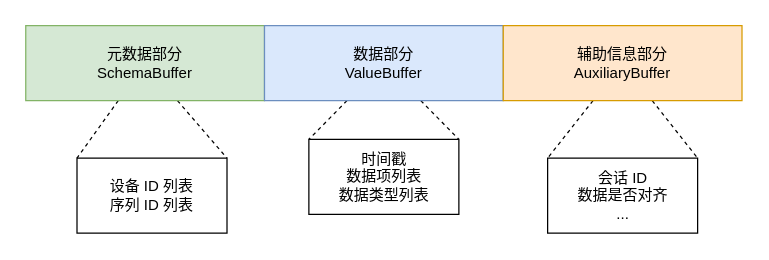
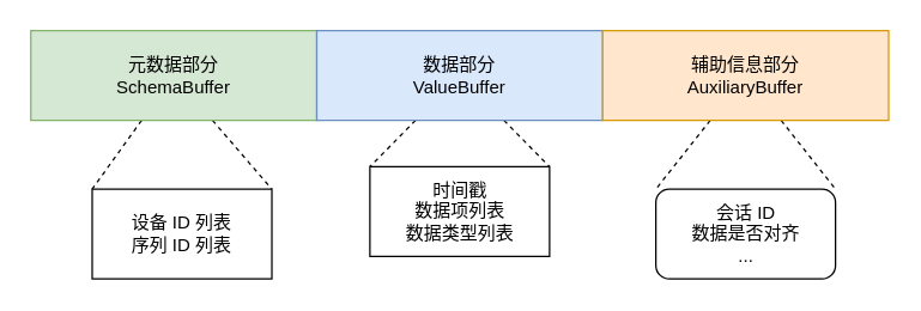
  <mxCell id="0" />
  <mxCell id="1" parent="0" />
  <mxCell id="2" style="rounded=0;orthogonalLoop=1;jettySize=auto;html=1;entryX=0;entryY=0;entryDx=0;entryDy=0;dashed=1;endArrow=none;endFill=0;" edge="1" parent="1" source="4" target="11"><mxGeometry relative="1" as="geometry" /></mxCell>
  <mxCell id="3" style="rounded=0;orthogonalLoop=1;jettySize=auto;html=1;entryX=1;entryY=0;entryDx=0;entryDy=0;dashed=1;endArrow=none;endFill=0;" edge="1" parent="1" source="4" target="11"><mxGeometry relative="1" as="geometry" /></mxCell>
  <mxCell id="4" value="元数据部分&lt;br&gt;SchemaBuffer" style="rounded=0;whiteSpace=wrap;html=1;fillColor=#d5e8d4;strokeColor=#82b366;" vertex="1" parent="1"><mxGeometry x="20" y="20" width="191" height="60" as="geometry" /></mxCell>
  <mxCell id="5" style="rounded=0;orthogonalLoop=1;jettySize=auto;html=1;entryX=0;entryY=0;entryDx=0;entryDy=0;dashed=1;endArrow=none;endFill=0;" edge="1" parent="1" source="7" target="12"><mxGeometry relative="1" as="geometry" /></mxCell>
  <mxCell id="6" style="rounded=0;orthogonalLoop=1;jettySize=auto;html=1;entryX=1;entryY=0;entryDx=0;entryDy=0;dashed=1;endArrow=none;endFill=0;" edge="1" parent="1" source="7" target="12"><mxGeometry relative="1" as="geometry" /></mxCell>
  <mxCell id="7" value="数据部分&lt;br&gt;ValueBuffer" style="rounded=0;whiteSpace=wrap;html=1;fillColor=#dae8fc;strokeColor=#6c8ebf;" vertex="1" parent="1"><mxGeometry x="211" y="20" width="191" height="60" as="geometry" /></mxCell>
  <mxCell id="8" style="rounded=0;orthogonalLoop=1;jettySize=auto;html=1;entryX=0;entryY=0;entryDx=0;entryDy=0;dashed=1;endArrow=none;endFill=0;" edge="1" parent="1" source="10" target="13"><mxGeometry relative="1" as="geometry" /></mxCell>
  <mxCell id="9" style="rounded=0;orthogonalLoop=1;jettySize=auto;html=1;entryX=1;entryY=0;entryDx=0;entryDy=0;dashed=1;endArrow=none;endFill=0;" edge="1" parent="1" source="10" target="13"><mxGeometry relative="1" as="geometry" /></mxCell>
  <mxCell id="10" value="辅助信息部分&lt;br&gt;AuxiliaryBuffer" style="rounded=0;whiteSpace=wrap;html=1;fillColor=#ffe6cc;strokeColor=#d79b00;" vertex="1" parent="1"><mxGeometry x="402" y="20" width="191" height="60" as="geometry" /></mxCell>
  <mxCell id="11" value="设备 ID 列表&lt;br&gt;序列 ID 列表" style="rounded=0;whiteSpace=wrap;html=1;" vertex="1" parent="1"><mxGeometry x="61" y="126" width="120" height="60" as="geometry" /></mxCell>
  <mxCell id="12" value="时间戳&lt;br&gt;数据项列表&lt;div&gt;数据类型列表&lt;/div&gt;" style="rounded=0;whiteSpace=wrap;html=1;" vertex="1" parent="1"><mxGeometry x="246.5" y="111" width="120" height="60" as="geometry" /></mxCell>
- <mxCell id="13" value="会话 ID&lt;br&gt;数据是否对齐&lt;br&gt;..." style="rounded=0;whiteSpace=wrap;html=1;" vertex="1" parent="1"><mxGeometry x="437.5" y="126" width="120" height="60" as="geometry" /></mxCell>
+ <mxCell id="13" value="会话 ID&lt;br&gt;数据是否对齐&lt;br&gt;..." style="whiteSpace=wrap;html=1;rounded=1;" vertex="1" parent="1"><mxGeometry x="437.5" y="126" width="120" height="60" as="geometry" /></mxCell>
